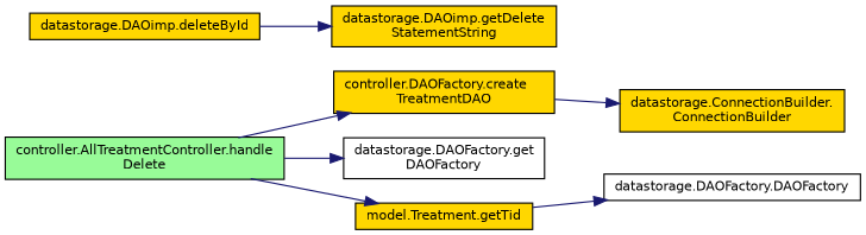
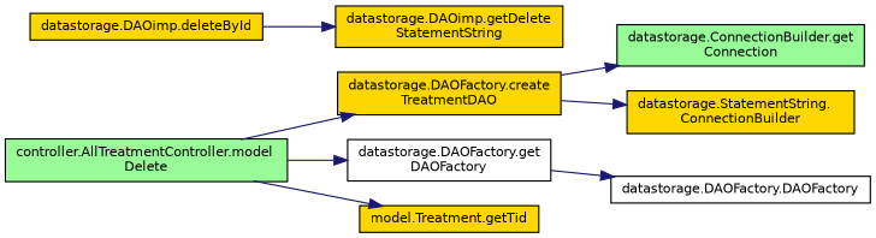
  digraph {
    rankdir=LR
    node [color=black fillcolor=gold fontname=Helvetica fontsize=10 shape=record style=filled]
    edge [color=midnightblue fontname=Helvetica fontsize=10 labelfontname=Helvetica labelfontsize=10 style=solid]
-   n1 [fillcolor=palegreen fontcolor=black height=0.2 label="controller.AllTreatmentController.handle\lDelete" width=0.4]
-   n2 [height=0.2 label="controller.DAOFactory.create\lTreatmentDAO" width=0.4]
+   n1 [fillcolor=palegreen fontcolor=black height=0.2 label="controller.AllTreatmentController.model\lDelete" width=0.4]
+   n2 [height=0.2 label="datastorage.DAOFactory.create\lTreatmentDAO" width=0.4]
    n3 [fillcolor=white height=0.2 label="datastorage.DAOFactory.get\lDAOFactory" width=0.4]
    n4 [height=0.2 label="model.Treatment.getTid" width=0.4]
-   n6 [height=0.2 label="datastorage.ConnectionBuilder.\lConnectionBuilder" width=0.4]
+   n5 [fillcolor=palegreen height=0.2 label="datastorage.ConnectionBuilder.get\lConnection" width=0.4]
+   n6 [height=0.2 label="datastorage.StatementString.\lConnectionBuilder" width=0.4]
    n7 [height=0.2 label="datastorage.DAOimp.deleteById" width=0.4]
    n8 [height=0.2 label="datastorage.DAOimp.getDelete\lStatementString" width=0.4]
    n9 [fillcolor=white height=0.2 label="datastorage.DAOFactory.DAOFactory" width=0.4]
    n1 -> n2
    n1 -> n3
    n1 -> n4
+   n2 -> n5
    n2 -> n6
-   n4 -> n9
+   n3 -> n9
    n7 -> n8
  }
